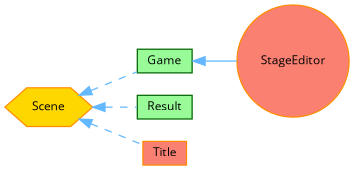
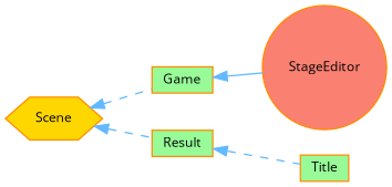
  digraph {
    fontname="Open Sans"
    rankdir=LR
    node [color=darkorange fillcolor=palegreen fontname="Open Sans" fontsize=10 shape=box style=filled]
    edge [color=steelblue1 dir=back fontname="Open Sans" fontsize=10 labelfontname=Helvetica labelfontsize=10 style=dashed]
    n1 [fillcolor=gold height=0.2 label=Scene shape=hexagon width=0.4]
-   n2 [color=darkgreen height=0.2 label=Game width=0.4]
-   n3 [color=darkgreen height=0.2 label=Result width=0.4]
-   n4 [fillcolor=salmon height=0.2 label=Title width=0.4]
+   n2 [height=0.2 label=Game width=0.4]
+   n3 [height=0.2 label=Result width=0.4]
+   n4 [height=0.2 label=Title width=0.4]
    n5 [fillcolor=salmon height=0.2 label=StageEditor shape=circle width=0.4]
    n1 -> n2
    n1 -> n3
-   n1 -> n4
+   n3 -> n4
    n2 -> n5 [style=solid]
  }
